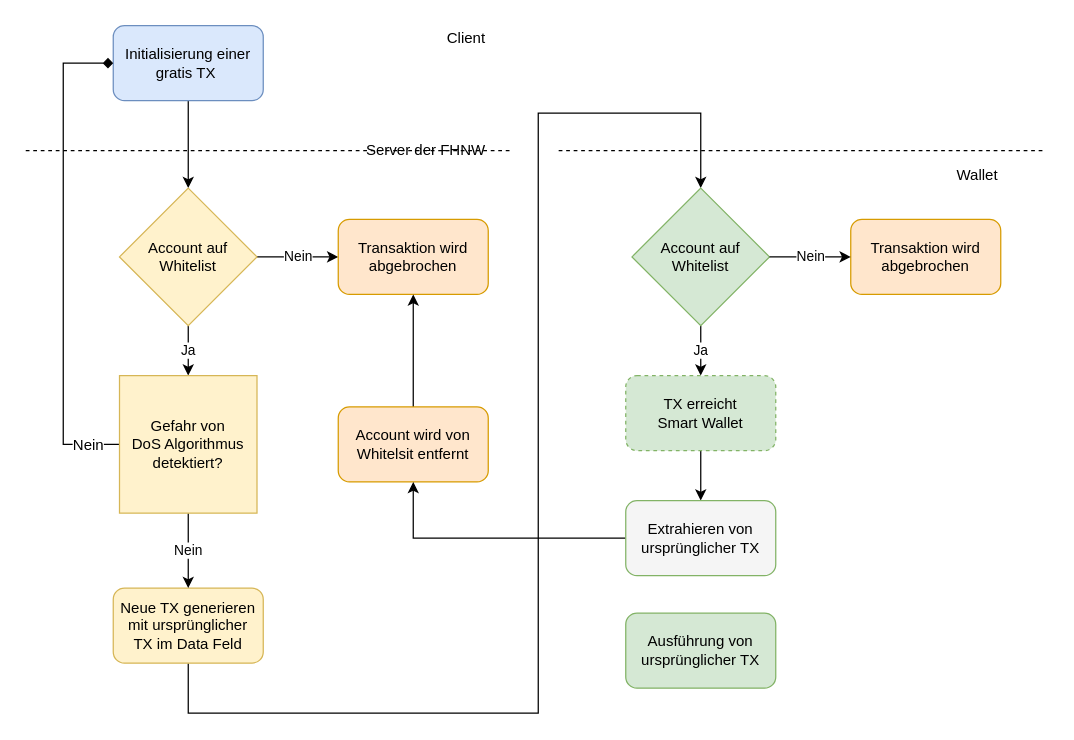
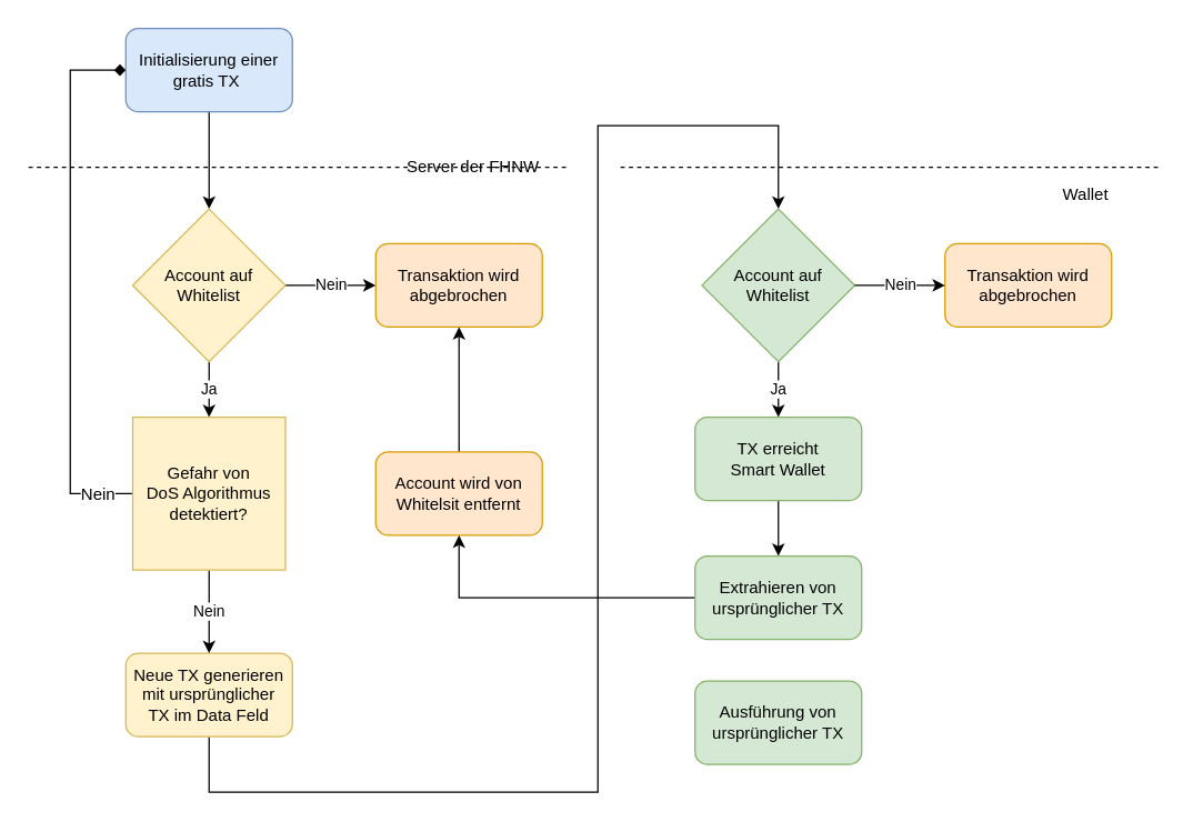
  <mxCell id="0" />
  <mxCell id="1" parent="0" />
  <mxCell id="2" style="edgeStyle=orthogonalEdgeStyle;rounded=0;orthogonalLoop=1;jettySize=auto;html=1;entryX=0.5;entryY=0;entryDx=0;entryDy=0;" edge="1" parent="1" source="3" target="9"><mxGeometry relative="1" as="geometry" /></mxCell>
  <mxCell id="3" value="Initialisierung einer gratis TX&amp;nbsp;" style="rounded=1;whiteSpace=wrap;html=1;fillColor=#dae8fc;strokeColor=#6c8ebf;" vertex="1" parent="1"><mxGeometry x="90" y="20" width="120" height="60" as="geometry" /></mxCell>
  <mxCell id="4" value="" style="endArrow=none;dashed=1;html=1;" edge="1" parent="1"><mxGeometry width="50" height="50" relative="1" as="geometry"><mxPoint x="20" y="120" as="sourcePoint" /><mxPoint x="410" y="120" as="targetPoint" /></mxGeometry></mxCell>
- <mxCell id="5" value="Client" style="text;html=1;strokeColor=none;fillColor=none;align=right;verticalAlign=middle;whiteSpace=wrap;rounded=0;" vertex="1" parent="1"><mxGeometry x="350" y="20" width="40" height="20" as="geometry" /></mxCell>
  <mxCell id="6" value="Server der FHNW" style="text;html=1;strokeColor=none;fillColor=none;align=right;verticalAlign=middle;whiteSpace=wrap;rounded=0;" vertex="1" parent="1"><mxGeometry x="280" y="110" width="110" height="20" as="geometry" /></mxCell>
  <mxCell id="7" value="Nein" style="edgeStyle=orthogonalEdgeStyle;rounded=0;orthogonalLoop=1;jettySize=auto;html=1;" edge="1" parent="1" source="9" target="10"><mxGeometry relative="1" as="geometry" /></mxCell>
  <mxCell id="8" value="Ja" style="edgeStyle=orthogonalEdgeStyle;rounded=0;orthogonalLoop=1;jettySize=auto;html=1;entryX=0.5;entryY=0;entryDx=0;entryDy=0;" edge="1" parent="1" source="9" target="20"><mxGeometry relative="1" as="geometry" /></mxCell>
  <mxCell id="9" value="Account auf&lt;br&gt;&lt;div style=&quot;&quot;&gt;&lt;span&gt;Whitelist&lt;/span&gt;&lt;/div&gt;" style="rhombus;whiteSpace=wrap;html=1;align=center;fillColor=#fff2cc;strokeColor=#d6b656;" vertex="1" parent="1"><mxGeometry x="95" y="150" width="110" height="110" as="geometry" /></mxCell>
  <mxCell id="10" value="Transaktion wird&lt;br&gt;abgebrochen" style="rounded=1;whiteSpace=wrap;html=1;align=center;fillColor=#ffe6cc;strokeColor=#d79b00;" vertex="1" parent="1"><mxGeometry x="270" y="175" width="120" height="60" as="geometry" /></mxCell>
  <mxCell id="11" style="edgeStyle=orthogonalEdgeStyle;rounded=0;orthogonalLoop=1;jettySize=auto;html=1;entryX=0.5;entryY=0;entryDx=0;entryDy=0;exitX=0.5;exitY=1;exitDx=0;exitDy=0;" edge="1" parent="1" source="12" target="22"><mxGeometry relative="1" as="geometry"><mxPoint x="150" y="590" as="targetPoint" /><Array as="points"><mxPoint x="150" y="570" /><mxPoint x="430" y="570" /><mxPoint x="430" y="90" /><mxPoint x="560" y="90" /></Array></mxGeometry></mxCell>
  <mxCell id="12" value="Neue TX generieren&lt;br&gt;mit ursprünglicher &lt;br&gt;TX im Data Feld" style="rounded=1;whiteSpace=wrap;html=1;align=center;fillColor=#fff2cc;strokeColor=#d6b656;" vertex="1" parent="1"><mxGeometry x="90" y="470" width="120" height="60" as="geometry" /></mxCell>
  <mxCell id="13" style="edgeStyle=orthogonalEdgeStyle;rounded=0;orthogonalLoop=1;jettySize=auto;html=1;entryX=0.5;entryY=1;entryDx=0;entryDy=0;" edge="1" parent="1" source="14" target="10"><mxGeometry relative="1" as="geometry" /></mxCell>
  <mxCell id="14" value="Account wird von&lt;br&gt;Whitelsit entfernt" style="rounded=1;whiteSpace=wrap;html=1;align=center;fillColor=#ffe6cc;strokeColor=#d79b00;" vertex="1" parent="1"><mxGeometry x="270" y="325" width="120" height="60" as="geometry" /></mxCell>
  <mxCell id="15" value="" style="endArrow=none;dashed=1;html=1;" edge="1" parent="1"><mxGeometry width="50" height="50" relative="1" as="geometry"><mxPoint x="446.33" y="120" as="sourcePoint" /><mxPoint x="836.33" y="120" as="targetPoint" /></mxGeometry></mxCell>
  <mxCell id="16" value="Wallet" style="text;html=1;strokeColor=none;fillColor=none;align=right;verticalAlign=middle;whiteSpace=wrap;rounded=0;" vertex="1" parent="1"><mxGeometry x="690" y="130" width="110" height="20" as="geometry" /></mxCell>
  <mxCell id="17" value="Nein" style="edgeStyle=orthogonalEdgeStyle;rounded=0;orthogonalLoop=1;jettySize=auto;html=1;entryX=0.5;entryY=0;entryDx=0;entryDy=0;" edge="1" parent="1" source="20" target="12"><mxGeometry relative="1" as="geometry" /></mxCell>
  <mxCell id="18" style="edgeStyle=orthogonalEdgeStyle;rounded=0;orthogonalLoop=1;jettySize=auto;html=1;entryX=0;entryY=0.5;entryDx=0;entryDy=0;endArrow=diamond;" edge="1" parent="1" source="20" target="3"><mxGeometry relative="1" as="geometry"><Array as="points"><mxPoint x="50" y="355" /><mxPoint x="50" y="50" /></Array></mxGeometry></mxCell>
  <mxCell id="19" value="Nein" style="text;html=1;align=center;verticalAlign=middle;resizable=0;points=[];labelBackgroundColor=#ffffff;" vertex="1" connectable="0" parent="18"><mxGeometry x="-0.827" y="-1" relative="1" as="geometry"><mxPoint x="8.33" y="1" as="offset" /></mxGeometry></mxCell>
  <mxCell id="20" value="Gefahr von&lt;br&gt;DoS Algorithmus&lt;br&gt;detektiert?" style="whiteSpace=wrap;html=1;align=center;fillColor=#fff2cc;strokeColor=#d6b656;rounded=0;" vertex="1" parent="1"><mxGeometry x="95" y="300" width="110" height="110" as="geometry" /></mxCell>
  <mxCell id="21" value="Ja" style="edgeStyle=orthogonalEdgeStyle;rounded=0;orthogonalLoop=1;jettySize=auto;html=1;entryX=0.5;entryY=0;entryDx=0;entryDy=0;" edge="1" parent="1" source="22" target="26"><mxGeometry relative="1" as="geometry" /></mxCell>
  <mxCell id="22" value="Account auf&lt;br&gt;&lt;div style=&quot;&quot;&gt;&lt;span&gt;Whitelist&lt;/span&gt;&lt;/div&gt;" style="rhombus;whiteSpace=wrap;html=1;align=center;fillColor=#d5e8d4;strokeColor=#82b366;" vertex="1" parent="1"><mxGeometry x="505" y="150" width="110" height="110" as="geometry" /></mxCell>
  <mxCell id="23" value="Transaktion wird&lt;br&gt;abgebrochen" style="rounded=1;whiteSpace=wrap;html=1;align=center;fillColor=#ffe6cc;strokeColor=#d79b00;" vertex="1" parent="1"><mxGeometry x="680" y="175" width="120" height="60" as="geometry" /></mxCell>
  <mxCell id="24" value="Nein" style="edgeStyle=orthogonalEdgeStyle;rounded=0;orthogonalLoop=1;jettySize=auto;html=1;" edge="1" source="22" target="23" parent="1"><mxGeometry relative="1" as="geometry" /></mxCell>
  <mxCell id="25" style="edgeStyle=orthogonalEdgeStyle;rounded=0;orthogonalLoop=1;jettySize=auto;html=1;entryX=0.5;entryY=0;entryDx=0;entryDy=0;" edge="1" parent="1" source="26" target="28"><mxGeometry relative="1" as="geometry" /></mxCell>
- <mxCell id="26" value="TX erreicht &lt;br&gt;Smart Wallet" style="rounded=1;whiteSpace=wrap;html=1;align=center;fillColor=#d5e8d4;strokeColor=#82b366;dashed=1;" vertex="1" parent="1"><mxGeometry x="500" y="300" width="120" height="60" as="geometry" /></mxCell>
+ <mxCell id="26" value="TX erreicht &lt;br&gt;Smart Wallet" style="rounded=1;whiteSpace=wrap;html=1;align=center;fillColor=#d5e8d4;strokeColor=#82b366;" vertex="1" parent="1"><mxGeometry x="500" y="300" width="120" height="60" as="geometry" /></mxCell>
  <mxCell id="27" style="edgeStyle=orthogonalEdgeStyle;rounded=0;orthogonalLoop=1;jettySize=auto;html=1;" edge="1" parent="1" source="28" target="14"><mxGeometry relative="1" as="geometry" /></mxCell>
- <mxCell id="28" value="Extrahieren von ursprünglicher TX" style="rounded=1;whiteSpace=wrap;html=1;align=center;fillColor=#f5f5f5;strokeColor=#82b366;" vertex="1" parent="1"><mxGeometry x="500" y="400" width="120" height="60" as="geometry" /></mxCell>
+ <mxCell id="28" value="Extrahieren von ursprünglicher TX" style="rounded=1;whiteSpace=wrap;html=1;align=center;fillColor=#d5e8d4;strokeColor=#82b366;" vertex="1" parent="1"><mxGeometry x="500" y="400" width="120" height="60" as="geometry" /></mxCell>
  <mxCell id="29" value="Ausführung von ursprünglicher TX" style="rounded=1;whiteSpace=wrap;html=1;align=center;fillColor=#d5e8d4;strokeColor=#82b366;" vertex="1" parent="1"><mxGeometry x="500" y="490" width="120" height="60" as="geometry" /></mxCell>
